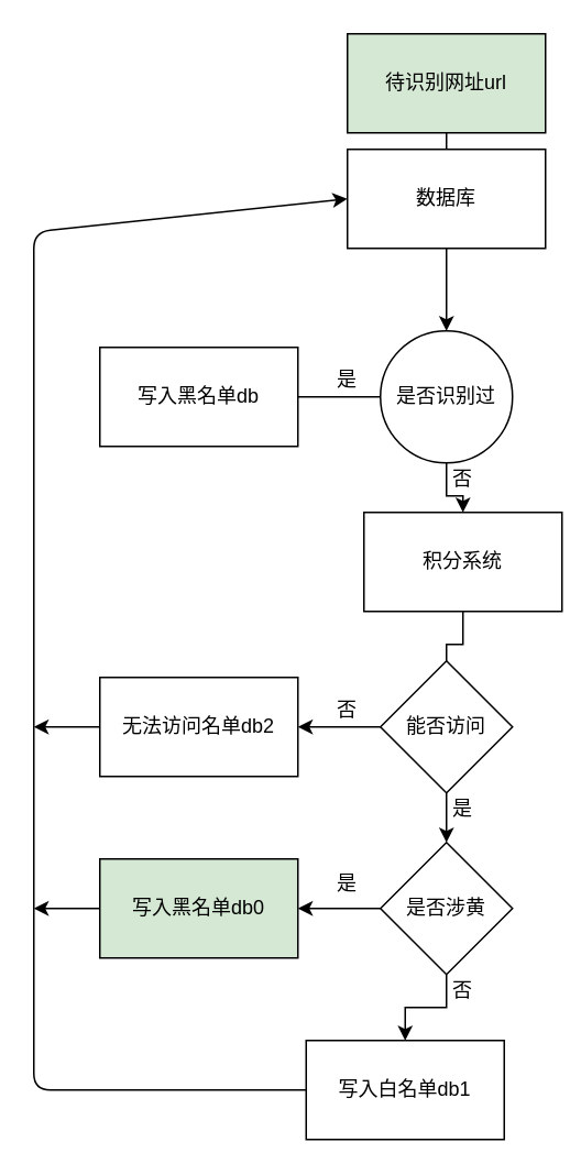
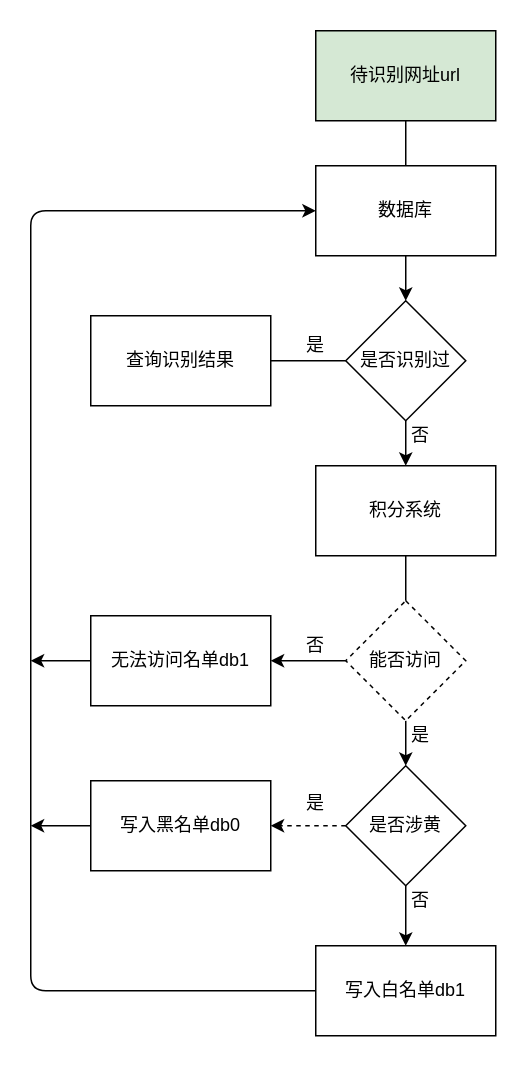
  <mxCell id="0" />
  <mxCell id="1" parent="0" />
  <mxCell id="2" value="待识别网址url" style="rounded=0;whiteSpace=wrap;html=1;fillColor=#d5e8d4;" vertex="1" parent="1"><mxGeometry x="210" y="20" width="120" height="60" as="geometry" /></mxCell>
  <mxCell id="3" value="" style="edgeStyle=orthogonalEdgeStyle;rounded=0;orthogonalLoop=1;jettySize=auto;html=1;endArrow=none;" edge="1" parent="1" source="5" target="6"><mxGeometry relative="1" as="geometry" /></mxCell>
  <mxCell id="4" value="" style="edgeStyle=orthogonalEdgeStyle;rounded=0;orthogonalLoop=1;jettySize=auto;html=1;" edge="1" parent="1" source="5" target="9"><mxGeometry relative="1" as="geometry" /></mxCell>
- <mxCell id="5" value="是否识别过" style="ellipse;whiteSpace=wrap;html=1;" vertex="1" parent="1"><mxGeometry x="230" y="200" width="80" height="80" as="geometry" /></mxCell>
- <mxCell id="6" value="写入黑名单db" style="whiteSpace=wrap;html=1;rounded=0;" vertex="1" parent="1"><mxGeometry x="60" y="210" width="120" height="60" as="geometry" /></mxCell>
+ <mxCell id="5" value="是否识别过" style="rhombus;whiteSpace=wrap;html=1;rounded=0;" vertex="1" parent="1"><mxGeometry x="230" y="200" width="80" height="80" as="geometry" /></mxCell>
+ <mxCell id="6" value="查询识别结果" style="whiteSpace=wrap;html=1;rounded=0;" vertex="1" parent="1"><mxGeometry x="60" y="210" width="120" height="60" as="geometry" /></mxCell>
  <mxCell id="7" value="是" style="text;html=1;strokeColor=none;fillColor=none;align=center;verticalAlign=middle;whiteSpace=wrap;rounded=0;" vertex="1" parent="1"><mxGeometry x="190" y="220" width="40" height="20" as="geometry" /></mxCell>
  <mxCell id="8" value="" style="edgeStyle=orthogonalEdgeStyle;rounded=0;orthogonalLoop=1;jettySize=auto;html=1;startArrow=none;" edge="1" parent="1" source="19" target="13"><mxGeometry relative="1" as="geometry" /></mxCell>
- <mxCell id="9" value="积分系统" style="whiteSpace=wrap;html=1;rounded=0;" vertex="1" parent="1"><mxGeometry x="220" y="310" width="120" height="60" as="geometry" /></mxCell>
+ <mxCell id="9" value="积分系统" style="whiteSpace=wrap;html=1;rounded=0;" vertex="1" parent="1"><mxGeometry x="210" y="310" width="120" height="60" as="geometry" /></mxCell>
  <mxCell id="10" value="否" style="text;html=1;strokeColor=none;fillColor=none;align=center;verticalAlign=middle;whiteSpace=wrap;rounded=0;" vertex="1" parent="1"><mxGeometry x="260" y="280" width="40" height="20" as="geometry" /></mxCell>
- <mxCell id="11" value="" style="edgeStyle=orthogonalEdgeStyle;rounded=0;orthogonalLoop=1;jettySize=auto;html=1;" edge="1" parent="1" source="13" target="14"><mxGeometry relative="1" as="geometry" /></mxCell>
+ <mxCell id="11" value="" style="edgeStyle=orthogonalEdgeStyle;rounded=0;orthogonalLoop=1;jettySize=auto;html=1;dashed=1;" edge="1" parent="1" source="13" target="14"><mxGeometry relative="1" as="geometry" /></mxCell>
  <mxCell id="12" value="" style="edgeStyle=orthogonalEdgeStyle;rounded=0;orthogonalLoop=1;jettySize=auto;html=1;" edge="1" parent="1" source="13" target="16"><mxGeometry relative="1" as="geometry" /></mxCell>
  <mxCell id="13" value="是否涉黄" style="rhombus;whiteSpace=wrap;html=1;rounded=0;" vertex="1" parent="1"><mxGeometry x="230" y="510" width="80" height="80" as="geometry" /></mxCell>
- <mxCell id="14" value="写入黑名单db0" style="whiteSpace=wrap;html=1;rounded=0;fillColor=#d5e8d4;" vertex="1" parent="1"><mxGeometry x="60" y="520" width="120" height="60" as="geometry" /></mxCell>
+ <mxCell id="14" value="写入黑名单db0" style="whiteSpace=wrap;html=1;rounded=0;" vertex="1" parent="1"><mxGeometry x="60" y="520" width="120" height="60" as="geometry" /></mxCell>
  <mxCell id="15" value="是" style="text;html=1;strokeColor=none;fillColor=none;align=center;verticalAlign=middle;whiteSpace=wrap;rounded=0;" vertex="1" parent="1"><mxGeometry x="190" y="525" width="40" height="20" as="geometry" /></mxCell>
- <mxCell id="16" value="写入白名单db1" style="whiteSpace=wrap;html=1;rounded=0;" vertex="1" parent="1"><mxGeometry x="185" y="630" width="120" height="60" as="geometry" /></mxCell>
+ <mxCell id="16" value="写入白名单db1" style="whiteSpace=wrap;html=1;rounded=0;" vertex="1" parent="1"><mxGeometry x="210" y="630" width="120" height="60" as="geometry" /></mxCell>
  <mxCell id="17" value="否" style="text;html=1;strokeColor=none;fillColor=none;align=center;verticalAlign=middle;whiteSpace=wrap;rounded=0;" vertex="1" parent="1"><mxGeometry x="260" y="590" width="40" height="20" as="geometry" /></mxCell>
  <mxCell id="18" value="" style="edgeStyle=orthogonalEdgeStyle;rounded=0;orthogonalLoop=1;jettySize=auto;html=1;" edge="1" parent="1" source="19" target="22"><mxGeometry relative="1" as="geometry" /></mxCell>
- <mxCell id="19" value="能否访问" style="rhombus;whiteSpace=wrap;html=1;" vertex="1" parent="1"><mxGeometry x="230" y="400" width="80" height="80" as="geometry" /></mxCell>
+ <mxCell id="19" value="能否访问" style="rhombus;whiteSpace=wrap;html=1;dashed=1;" vertex="1" parent="1"><mxGeometry x="230" y="400" width="80" height="80" as="geometry" /></mxCell>
  <mxCell id="20" value="" style="edgeStyle=orthogonalEdgeStyle;rounded=0;orthogonalLoop=1;jettySize=auto;html=1;endArrow=none;" edge="1" parent="1" source="9" target="19"><mxGeometry relative="1" as="geometry"><mxPoint x="270" y="470" as="sourcePoint" /><mxPoint x="270" y="630" as="targetPoint" /></mxGeometry></mxCell>
  <mxCell id="21" value="是" style="text;html=1;strokeColor=none;fillColor=none;align=center;verticalAlign=middle;whiteSpace=wrap;rounded=0;" vertex="1" parent="1"><mxGeometry x="260" y="480" width="40" height="20" as="geometry" /></mxCell>
- <mxCell id="22" value="无法访问名单db2" style="whiteSpace=wrap;html=1;" vertex="1" parent="1"><mxGeometry x="60" y="410" width="120" height="60" as="geometry" /></mxCell>
+ <mxCell id="22" value="无法访问名单db1" style="whiteSpace=wrap;html=1;" vertex="1" parent="1"><mxGeometry x="60" y="410" width="120" height="60" as="geometry" /></mxCell>
  <mxCell id="23" value="否" style="text;html=1;strokeColor=none;fillColor=none;align=center;verticalAlign=middle;whiteSpace=wrap;rounded=0;" vertex="1" parent="1"><mxGeometry x="190" y="420" width="40" height="20" as="geometry" /></mxCell>
- <mxCell id="24" value="数据库" style="rounded=0;whiteSpace=wrap;html=1;" vertex="1" parent="1"><mxGeometry x="210" y="90" width="120" height="60" as="geometry" /></mxCell>
+ <mxCell id="24" value="数据库" style="rounded=0;whiteSpace=wrap;html=1;" vertex="1" parent="1"><mxGeometry x="210" y="110" width="120" height="60" as="geometry" /></mxCell>
  <mxCell id="25" value="" style="endArrow=none;html=1;exitX=0.5;exitY=1;exitDx=0;exitDy=0;" edge="1" parent="1" source="2" target="24"><mxGeometry width="50" height="50" relative="1" as="geometry"><mxPoint x="120" y="240" as="sourcePoint" /><mxPoint x="170" y="190" as="targetPoint" /></mxGeometry></mxCell>
  <mxCell id="26" value="" style="endArrow=classic;html=1;exitX=0.5;exitY=1;exitDx=0;exitDy=0;entryX=0.5;entryY=0;entryDx=0;entryDy=0;" edge="1" parent="1" source="24" target="5"><mxGeometry width="50" height="50" relative="1" as="geometry"><mxPoint x="280" y="90" as="sourcePoint" /><mxPoint x="280" y="130" as="targetPoint" /></mxGeometry></mxCell>
  <mxCell id="27" value="" style="endArrow=classic;html=1;exitX=0;exitY=0.5;exitDx=0;exitDy=0;entryX=0;entryY=0.5;entryDx=0;entryDy=0;" edge="1" parent="1" source="16" target="24"><mxGeometry width="50" height="50" relative="1" as="geometry"><mxPoint x="110" y="590" as="sourcePoint" /><mxPoint x="160" y="540" as="targetPoint" /><Array as="points"><mxPoint x="20" y="660" /><mxPoint x="20" y="400" /><mxPoint x="20" y="140" /></Array></mxGeometry></mxCell>
  <mxCell id="28" value="" style="endArrow=classic;html=1;exitX=0;exitY=0.5;exitDx=0;exitDy=0;" edge="1" parent="1" source="22"><mxGeometry width="50" height="50" relative="1" as="geometry"><mxPoint x="110" y="480" as="sourcePoint" /><mxPoint x="20" y="440" as="targetPoint" /></mxGeometry></mxCell>
  <mxCell id="29" value="" style="endArrow=classic;html=1;exitX=0;exitY=0.5;exitDx=0;exitDy=0;" edge="1" parent="1" source="14"><mxGeometry width="50" height="50" relative="1" as="geometry"><mxPoint x="70" y="450" as="sourcePoint" /><mxPoint x="20" y="550" as="targetPoint" /></mxGeometry></mxCell>
